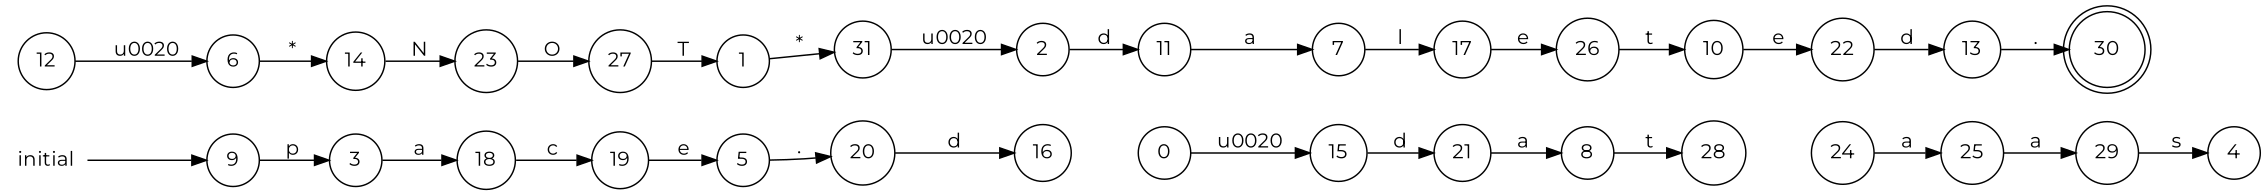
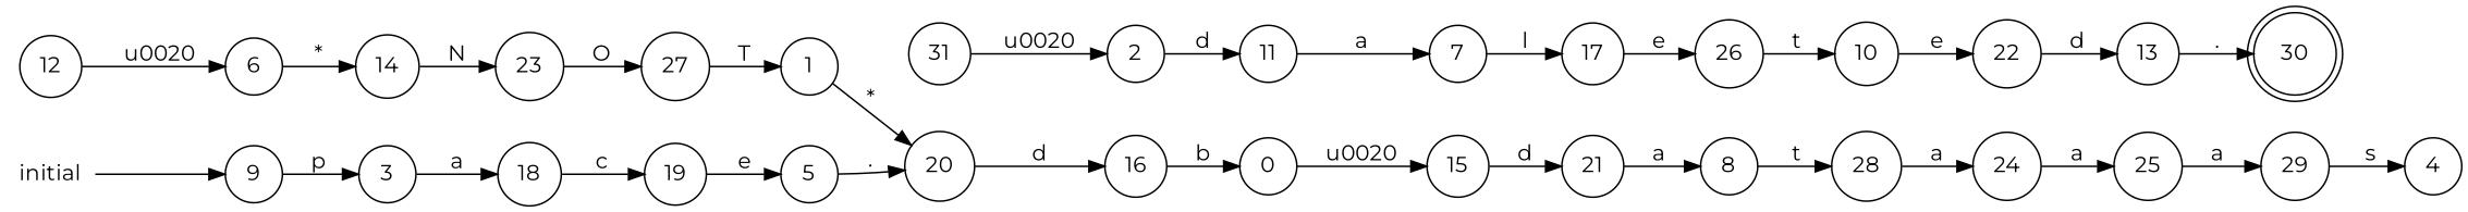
  digraph {
    fontname=Montserrat
    rankdir=LR
    node [fontname=Montserrat shape=circle]
    edge [fontname=Montserrat]
    0
    15
    21
    8
    1
    31
    2
    11
    7
    17
    3
    18
    19
    5
    12
    6
    14
    20
    16
    23
    27
    26
    10
    28
    24
    25
    9
    initial [shape=plaintext]
    22
    13
    30 [shape=doublecircle]
    29
    4
    0 -> 15 [label="\u0020"]
    15 -> 21 [label=d]
    21 -> 8 [label=a]
    8 -> 28 [label=t]
-   1 -> 31 [label="*"]
+   1 -> 20 [label="*"]
    31 -> 2 [label="\u0020"]
    2 -> 11 [label=d]
    11 -> 7 [label=a]
    7 -> 17 [label=l]
    17 -> 26 [label=e]
    3 -> 18 [label=a]
    18 -> 19 [label=c]
    19 -> 5 [label=e]
    5 -> 20 [label="."]
    12 -> 6 [label="\u0020"]
    6 -> 14 [label="*"]
    14 -> 23 [label=N]
    20 -> 16 [label=d]
+   16 -> 0 [label=b]
    23 -> 27 [label=O]
    27 -> 1 [label=T]
    26 -> 10 [label=t]
    10 -> 22 [label=e]
+   28 -> 24 [label=a]
    24 -> 25 [label=a]
    25 -> 29 [label=a]
    9 -> 3 [label=p]
    initial -> 9
    22 -> 13 [label=d]
    13 -> 30 [label="."]
    29 -> 4 [label=s]
  }
